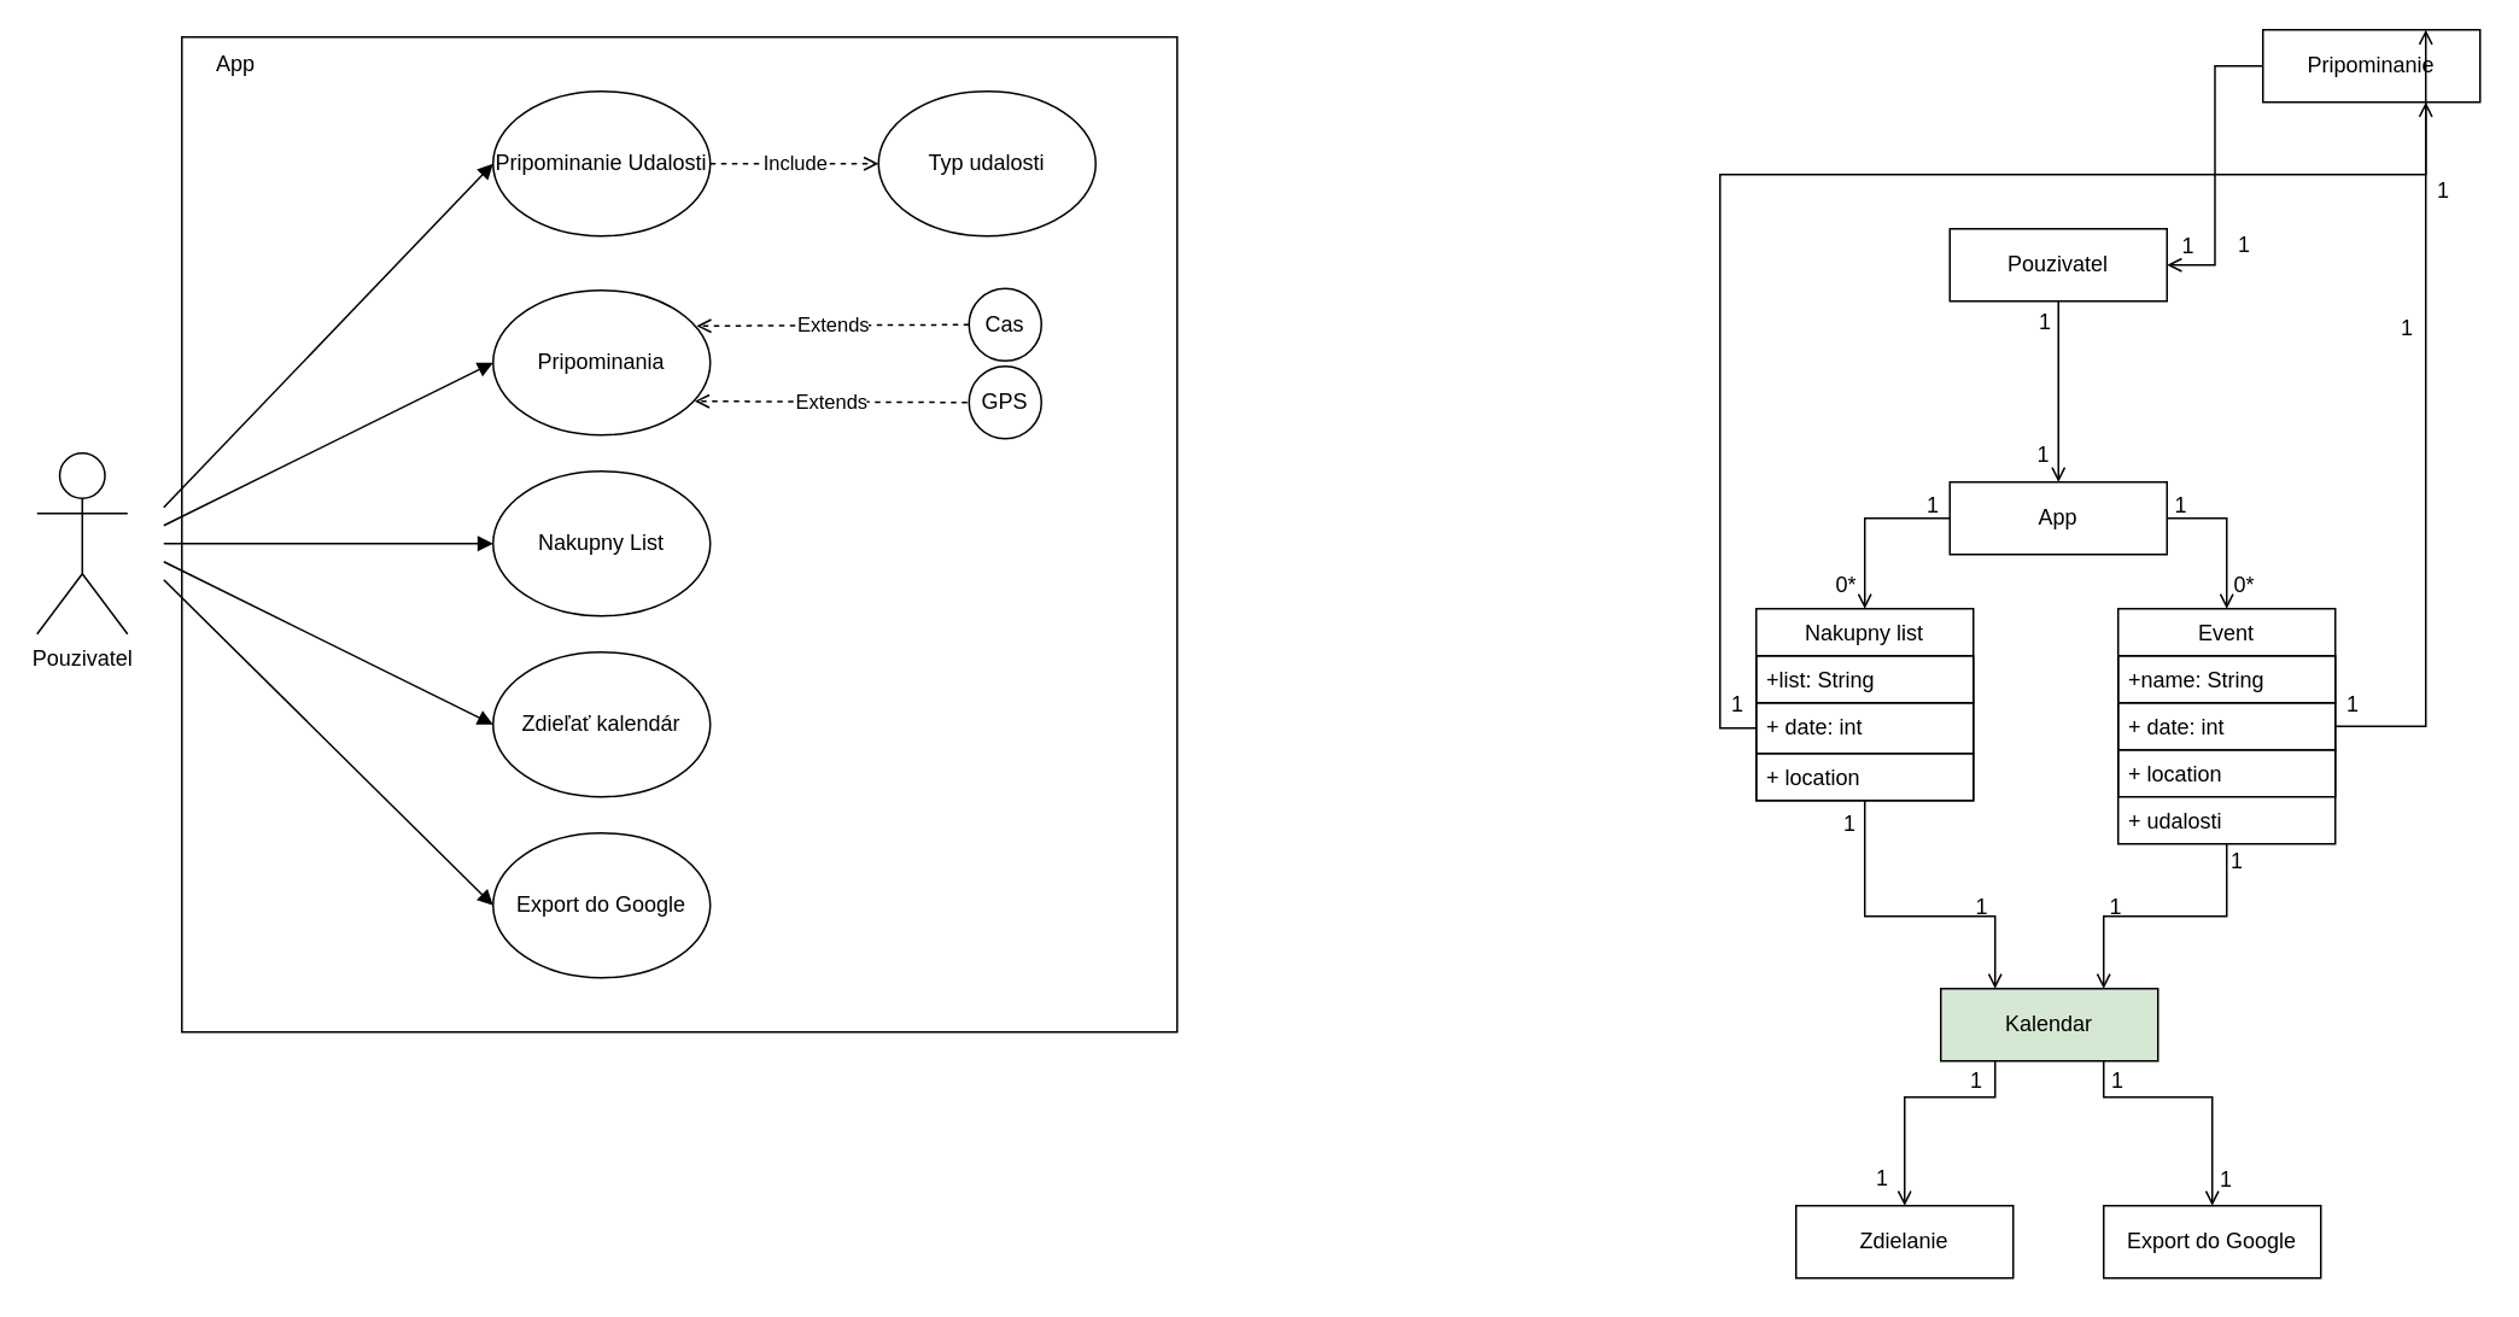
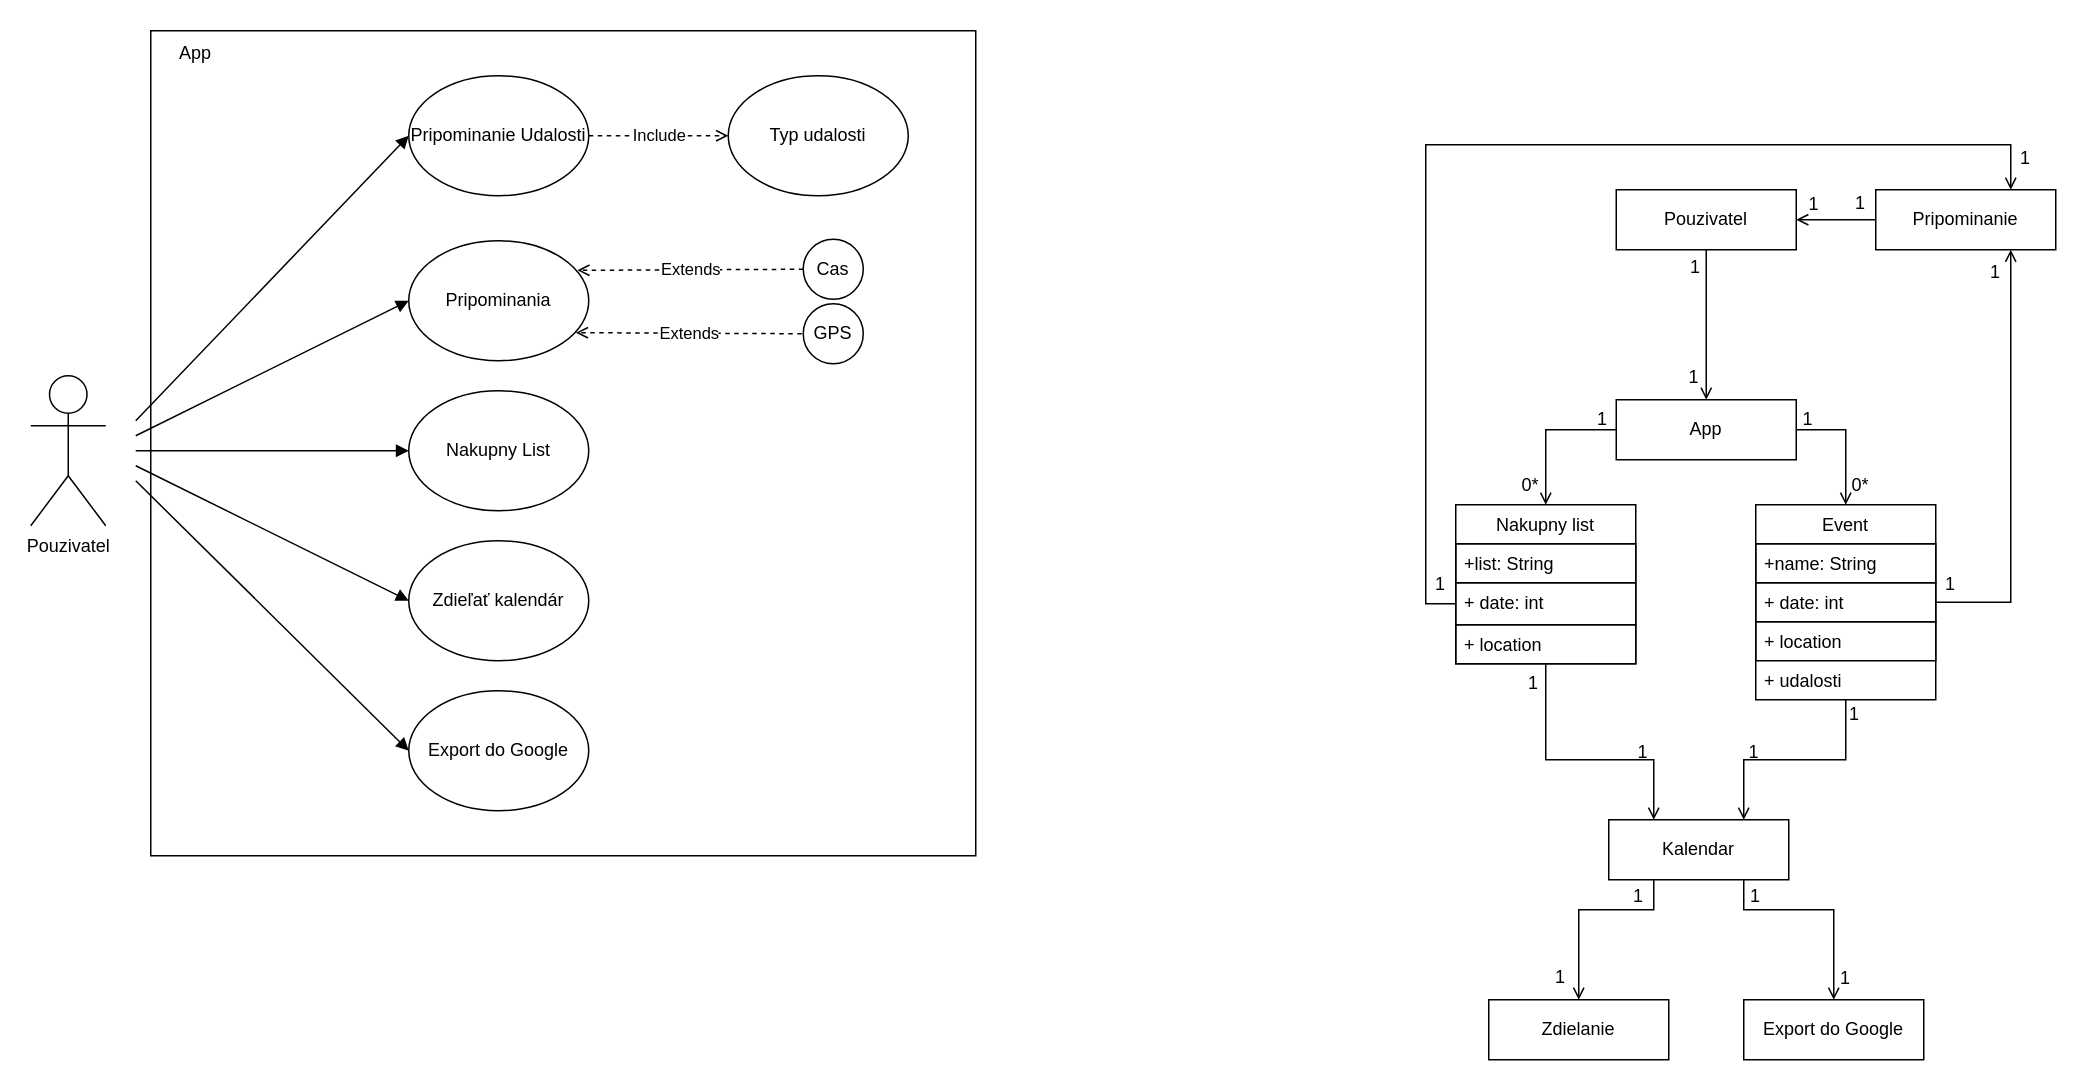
  <mxCell id="0" />
  <mxCell id="1" parent="0" />
  <mxCell id="2" value="" style="whiteSpace=wrap;html=1;aspect=fixed;fillColor=none;" parent="1" vertex="1"><mxGeometry x="100" y="20" width="550" height="550" as="geometry" /></mxCell>
  <mxCell id="3" value="Pouzivatel" style="shape=umlActor;verticalLabelPosition=bottom;verticalAlign=top;html=1;outlineConnect=0;" parent="1" vertex="1"><mxGeometry x="20" y="250" width="50" height="100" as="geometry" /></mxCell>
  <mxCell id="4" value="Pripominanie Udalosti" style="ellipse;whiteSpace=wrap;html=1;" parent="1" vertex="1"><mxGeometry x="272" y="50" width="120" height="80" as="geometry" /></mxCell>
  <mxCell id="5" value="Nakupny List" style="ellipse;whiteSpace=wrap;html=1;" parent="1" vertex="1"><mxGeometry x="272" y="260" width="120" height="80" as="geometry" /></mxCell>
  <mxCell id="6" value="Zdieľať kalendár" style="ellipse;whiteSpace=wrap;html=1;" parent="1" vertex="1"><mxGeometry x="272" y="360" width="120" height="80" as="geometry" /></mxCell>
  <mxCell id="7" value="Export do Google" style="ellipse;whiteSpace=wrap;html=1;" parent="1" vertex="1"><mxGeometry x="272" y="460" width="120" height="80" as="geometry" /></mxCell>
  <mxCell id="8" value="" style="endArrow=block;html=1;rounded=0;entryX=0;entryY=0.5;entryDx=0;entryDy=0;endFill=1;" parent="1" target="4" edge="1"><mxGeometry width="50" height="50" relative="1" as="geometry"><mxPoint x="90" y="280" as="sourcePoint" /><mxPoint x="550" y="270" as="targetPoint" /></mxGeometry></mxCell>
  <mxCell id="9" value="" style="endArrow=block;html=1;rounded=0;entryX=0;entryY=0.5;entryDx=0;entryDy=0;endFill=1;" parent="1" target="5" edge="1"><mxGeometry width="50" height="50" relative="1" as="geometry"><mxPoint x="90" y="300" as="sourcePoint" /><mxPoint x="550" y="290" as="targetPoint" /></mxGeometry></mxCell>
  <mxCell id="10" value="" style="endArrow=block;html=1;rounded=0;entryX=0;entryY=0.5;entryDx=0;entryDy=0;endFill=1;" parent="1" target="6" edge="1"><mxGeometry width="50" height="50" relative="1" as="geometry"><mxPoint x="90" y="310" as="sourcePoint" /><mxPoint x="550" y="260" as="targetPoint" /></mxGeometry></mxCell>
  <mxCell id="11" value="" style="endArrow=block;html=1;rounded=0;entryX=0;entryY=0.5;entryDx=0;entryDy=0;endFill=1;" parent="1" target="7" edge="1"><mxGeometry width="50" height="50" relative="1" as="geometry"><mxPoint x="90" y="320" as="sourcePoint" /><mxPoint x="550" y="260" as="targetPoint" /></mxGeometry></mxCell>
  <mxCell id="12" value="Typ udalosti" style="ellipse;whiteSpace=wrap;html=1;" parent="1" vertex="1"><mxGeometry x="485" y="50" width="120" height="80" as="geometry" /></mxCell>
  <mxCell id="13" value="Include" style="endArrow=open;html=1;rounded=0;exitX=1;exitY=0.5;exitDx=0;exitDy=0;entryX=0;entryY=0.5;entryDx=0;entryDy=0;dashed=1;endFill=0;" parent="1" source="4" target="12" edge="1"><mxGeometry width="50" height="50" relative="1" as="geometry"><mxPoint x="412" y="310" as="sourcePoint" /><mxPoint x="482" y="90" as="targetPoint" /></mxGeometry></mxCell>
  <mxCell id="14" value="Pripominania" style="ellipse;whiteSpace=wrap;html=1;" parent="1" vertex="1"><mxGeometry x="272" y="160" width="120" height="80" as="geometry" /></mxCell>
  <mxCell id="15" value="Cas" style="ellipse;whiteSpace=wrap;html=1;" parent="1" vertex="1"><mxGeometry x="535" y="159" width="40" height="40" as="geometry" /></mxCell>
  <mxCell id="16" value="GPS" style="ellipse;whiteSpace=wrap;html=1;" parent="1" vertex="1"><mxGeometry x="535" y="202" width="40" height="40" as="geometry" /></mxCell>
  <mxCell id="17" value="Extends" style="endArrow=open;html=1;rounded=0;dashed=1;exitX=0;exitY=0.5;exitDx=0;exitDy=0;entryX=1;entryY=0;entryDx=0;entryDy=0;endFill=0;" parent="1" source="15" edge="1"><mxGeometry width="50" height="50" relative="1" as="geometry"><mxPoint x="432" y="288" as="sourcePoint" /><mxPoint x="384.426" y="179.716" as="targetPoint" /></mxGeometry></mxCell>
  <mxCell id="18" value="Extends" style="endArrow=open;html=1;rounded=0;dashed=1;exitX=0;exitY=0.5;exitDx=0;exitDy=0;entryX=1;entryY=1;entryDx=0;entryDy=0;endFill=0;" parent="1" edge="1"><mxGeometry width="50" height="50" relative="1" as="geometry"><mxPoint x="534" y="222" as="sourcePoint" /><mxPoint x="383.426" y="221.284" as="targetPoint" /></mxGeometry></mxCell>
  <mxCell id="19" value="" style="endArrow=block;html=1;rounded=0;entryX=0;entryY=0.5;entryDx=0;entryDy=0;endFill=1;" parent="1" target="14" edge="1"><mxGeometry width="50" height="50" relative="1" as="geometry"><mxPoint x="90" y="290" as="sourcePoint" /><mxPoint x="550" y="270" as="targetPoint" /></mxGeometry></mxCell>
  <mxCell id="20" value="App" style="text;html=1;strokeColor=none;fillColor=none;align=center;verticalAlign=middle;whiteSpace=wrap;rounded=0;" parent="1" vertex="1"><mxGeometry x="100" y="20" width="60" height="30" as="geometry" /></mxCell>
  <mxCell id="21" value="Pouzivatel" style="rounded=0;whiteSpace=wrap;html=1;" parent="1" vertex="1"><mxGeometry x="1077" y="126" width="120" height="40" as="geometry" /></mxCell>
  <mxCell id="22" style="edgeStyle=orthogonalEdgeStyle;rounded=0;orthogonalLoop=1;jettySize=auto;html=1;exitX=1;exitY=0.5;exitDx=0;exitDy=0;entryX=0.5;entryY=0;entryDx=0;entryDy=0;endArrow=open;endFill=0;" parent="1" source="24" target="27" edge="1"><mxGeometry relative="1" as="geometry" /></mxCell>
  <mxCell id="23" style="edgeStyle=orthogonalEdgeStyle;rounded=0;orthogonalLoop=1;jettySize=auto;html=1;exitX=0;exitY=0.5;exitDx=0;exitDy=0;entryX=0.5;entryY=0;entryDx=0;entryDy=0;endArrow=open;endFill=0;" parent="1" source="24" target="33" edge="1"><mxGeometry relative="1" as="geometry" /></mxCell>
  <mxCell id="24" value="App" style="rounded=0;whiteSpace=wrap;html=1;" parent="1" vertex="1"><mxGeometry x="1077" y="266" width="120" height="40" as="geometry" /></mxCell>
  <mxCell id="25" value="" style="endArrow=open;html=1;rounded=0;exitX=0.5;exitY=1;exitDx=0;exitDy=0;entryX=0.5;entryY=0;entryDx=0;entryDy=0;endFill=0;" parent="1" source="21" target="24" edge="1"><mxGeometry width="50" height="50" relative="1" as="geometry"><mxPoint x="1627" y="296" as="sourcePoint" /><mxPoint x="1677" y="246" as="targetPoint" /></mxGeometry></mxCell>
  <mxCell id="26" style="edgeStyle=orthogonalEdgeStyle;rounded=0;orthogonalLoop=1;jettySize=auto;html=1;entryX=0.75;entryY=0;entryDx=0;entryDy=0;endArrow=open;endFill=0;" parent="1" source="27" target="40" edge="1"><mxGeometry relative="1" as="geometry" /></mxCell>
  <mxCell id="27" value="Event" style="swimlane;fontStyle=0;childLayout=stackLayout;horizontal=1;startSize=26;fillColor=none;horizontalStack=0;resizeParent=1;resizeParentMax=0;resizeLast=0;collapsible=1;marginBottom=0;strokeColor=default;" parent="1" vertex="1"><mxGeometry x="1170" y="336" width="120" height="130" as="geometry" /></mxCell>
  <mxCell id="28" value="+name: String" style="text;strokeColor=default;fillColor=none;align=left;verticalAlign=top;spacingLeft=4;spacingRight=4;overflow=hidden;rotatable=0;points=[[0,0.5],[1,0.5]];portConstraint=eastwest;" parent="27" vertex="1"><mxGeometry y="26" width="120" height="26" as="geometry" /></mxCell>
  <mxCell id="29" value="+ date: int" style="text;strokeColor=default;fillColor=none;align=left;verticalAlign=top;spacingLeft=4;spacingRight=4;overflow=hidden;rotatable=0;points=[[0,0.5],[1,0.5]];portConstraint=eastwest;" parent="27" vertex="1"><mxGeometry y="52" width="120" height="26" as="geometry" /></mxCell>
  <mxCell id="30" value="+ location" style="text;strokeColor=default;fillColor=none;align=left;verticalAlign=top;spacingLeft=4;spacingRight=4;overflow=hidden;rotatable=0;points=[[0,0.5],[1,0.5]];portConstraint=eastwest;" parent="27" vertex="1"><mxGeometry y="78" width="120" height="26" as="geometry" /></mxCell>
  <mxCell id="31" value="+ udalosti" style="text;strokeColor=none;fillColor=none;align=left;verticalAlign=top;spacingLeft=4;spacingRight=4;overflow=hidden;rotatable=0;points=[[0,0.5],[1,0.5]];portConstraint=eastwest;" parent="27" vertex="1"><mxGeometry y="104" width="120" height="26" as="geometry" /></mxCell>
  <mxCell id="32" style="edgeStyle=orthogonalEdgeStyle;rounded=0;orthogonalLoop=1;jettySize=auto;html=1;entryX=0.25;entryY=0;entryDx=0;entryDy=0;endArrow=open;endFill=0;" parent="1" source="33" target="40" edge="1"><mxGeometry relative="1" as="geometry"><Array as="points"><mxPoint x="1030" y="506" /><mxPoint x="1102" y="506" /></Array></mxGeometry></mxCell>
  <mxCell id="33" value="Nakupny list" style="swimlane;fontStyle=0;childLayout=stackLayout;horizontal=1;startSize=26;fillColor=none;horizontalStack=0;resizeParent=1;resizeParentMax=0;resizeLast=0;collapsible=1;marginBottom=0;" parent="1" vertex="1"><mxGeometry x="970" y="336" width="120" height="106" as="geometry" /></mxCell>
  <mxCell id="34" value="+list: String" style="text;strokeColor=default;fillColor=none;align=left;verticalAlign=top;spacingLeft=4;spacingRight=4;overflow=hidden;rotatable=0;points=[[0,0.5],[1,0.5]];portConstraint=eastwest;" parent="33" vertex="1"><mxGeometry y="26" width="120" height="26" as="geometry" /></mxCell>
  <mxCell id="35" value="+ date: int" style="text;strokeColor=default;fillColor=none;align=left;verticalAlign=top;spacingLeft=4;spacingRight=4;overflow=hidden;rotatable=0;points=[[0,0.5],[1,0.5]];portConstraint=eastwest;" parent="33" vertex="1"><mxGeometry y="52" width="120" height="28" as="geometry" /></mxCell>
  <mxCell id="36" value="+ location" style="text;strokeColor=default;fillColor=none;align=left;verticalAlign=top;spacingLeft=4;spacingRight=4;overflow=hidden;rotatable=0;points=[[0,0.5],[1,0.5]];portConstraint=eastwest;" parent="33" vertex="1"><mxGeometry y="80" width="120" height="26" as="geometry" /></mxCell>
  <mxCell id="37" value="Zdielanie" style="rounded=0;whiteSpace=wrap;html=1;" parent="1" vertex="1"><mxGeometry x="992" y="666" width="120" height="40" as="geometry" /></mxCell>
  <mxCell id="38" style="edgeStyle=orthogonalEdgeStyle;rounded=0;orthogonalLoop=1;jettySize=auto;html=1;exitX=0.25;exitY=1;exitDx=0;exitDy=0;entryX=0.5;entryY=0;entryDx=0;entryDy=0;endArrow=open;endFill=0;" parent="1" source="40" target="37" edge="1"><mxGeometry relative="1" as="geometry"><Array as="points"><mxPoint x="1102" y="606" /><mxPoint x="1052" y="606" /></Array></mxGeometry></mxCell>
  <mxCell id="39" style="edgeStyle=orthogonalEdgeStyle;rounded=0;orthogonalLoop=1;jettySize=auto;html=1;exitX=0.75;exitY=1;exitDx=0;exitDy=0;entryX=0.5;entryY=0;entryDx=0;entryDy=0;endArrow=open;endFill=0;" parent="1" source="40" target="41" edge="1"><mxGeometry relative="1" as="geometry"><Array as="points"><mxPoint x="1162" y="606" /><mxPoint x="1222" y="606" /></Array></mxGeometry></mxCell>
- <mxCell id="40" value="Kalendar" style="rounded=0;whiteSpace=wrap;html=1;fillColor=#d5e8d4;" parent="1" vertex="1"><mxGeometry x="1072" y="546" width="120" height="40" as="geometry" /></mxCell>
+ <mxCell id="40" value="Kalendar" style="rounded=0;whiteSpace=wrap;html=1;" parent="1" vertex="1"><mxGeometry x="1072" y="546" width="120" height="40" as="geometry" /></mxCell>
  <mxCell id="41" value="Export do Google" style="rounded=0;whiteSpace=wrap;html=1;" parent="1" vertex="1"><mxGeometry x="1162" y="666" width="120" height="40" as="geometry" /></mxCell>
  <mxCell id="42" style="edgeStyle=orthogonalEdgeStyle;rounded=0;orthogonalLoop=1;jettySize=auto;html=1;entryX=1;entryY=0.5;entryDx=0;entryDy=0;endArrow=open;endFill=0;" parent="1" source="43" target="21" edge="1"><mxGeometry relative="1" as="geometry" /></mxCell>
- <mxCell id="43" value="Pripominanie" style="rounded=0;whiteSpace=wrap;html=1;" parent="1" vertex="1"><mxGeometry x="1250" y="16" width="120" height="40" as="geometry" /></mxCell>
+ <mxCell id="43" value="Pripominanie" style="rounded=0;whiteSpace=wrap;html=1;" parent="1" vertex="1"><mxGeometry x="1250" y="126" width="120" height="40" as="geometry" /></mxCell>
  <mxCell id="44" style="edgeStyle=orthogonalEdgeStyle;rounded=0;orthogonalLoop=1;jettySize=auto;html=1;exitX=0;exitY=0.5;exitDx=0;exitDy=0;entryX=0.75;entryY=0;entryDx=0;entryDy=0;endArrow=open;endFill=0;" parent="1" source="35" target="43" edge="1"><mxGeometry relative="1" as="geometry"><Array as="points"><mxPoint x="950" y="402" /><mxPoint x="950" y="96" /><mxPoint x="1340" y="96" /></Array></mxGeometry></mxCell>
  <mxCell id="45" style="edgeStyle=orthogonalEdgeStyle;rounded=0;orthogonalLoop=1;jettySize=auto;html=1;exitX=1;exitY=0.5;exitDx=0;exitDy=0;entryX=0.75;entryY=1;entryDx=0;entryDy=0;endArrow=open;endFill=0;" parent="1" source="29" target="43" edge="1"><mxGeometry relative="1" as="geometry" /></mxCell>
  <mxCell id="46" value="1" style="text;html=1;strokeColor=none;fillColor=none;align=center;verticalAlign=middle;whiteSpace=wrap;rounded=0;" parent="1" vertex="1"><mxGeometry x="1120" y="163" width="20" height="30" as="geometry" /></mxCell>
  <mxCell id="47" value="1" style="text;html=1;strokeColor=none;fillColor=none;align=center;verticalAlign=middle;whiteSpace=wrap;rounded=0;" parent="1" vertex="1"><mxGeometry x="1119" y="236" width="20" height="30" as="geometry" /></mxCell>
  <mxCell id="48" value="0*" style="text;html=1;strokeColor=none;fillColor=none;align=center;verticalAlign=middle;whiteSpace=wrap;rounded=0;" parent="1" vertex="1"><mxGeometry x="1230" y="309" width="20" height="27" as="geometry" /></mxCell>
  <mxCell id="49" value="1" style="text;html=1;strokeColor=none;fillColor=none;align=center;verticalAlign=middle;whiteSpace=wrap;rounded=0;" parent="1" vertex="1"><mxGeometry x="1058" y="264" width="20" height="30" as="geometry" /></mxCell>
  <mxCell id="50" value="0*" style="text;html=1;strokeColor=none;fillColor=none;align=center;verticalAlign=middle;whiteSpace=wrap;rounded=0;" parent="1" vertex="1"><mxGeometry x="1010" y="309" width="20" height="27" as="geometry" /></mxCell>
  <mxCell id="51" value="1" style="text;html=1;strokeColor=none;fillColor=none;align=center;verticalAlign=middle;whiteSpace=wrap;rounded=0;" parent="1" vertex="1"><mxGeometry x="1195" y="264" width="20" height="30" as="geometry" /></mxCell>
  <mxCell id="52" value="1" style="text;html=1;strokeColor=none;fillColor=none;align=center;verticalAlign=middle;whiteSpace=wrap;rounded=0;" parent="1" vertex="1"><mxGeometry x="1160" y="582" width="20" height="30" as="geometry" /></mxCell>
  <mxCell id="53" value="1" style="text;html=1;strokeColor=none;fillColor=none;align=center;verticalAlign=middle;whiteSpace=wrap;rounded=0;" parent="1" vertex="1"><mxGeometry x="1220" y="638" width="20" height="28" as="geometry" /></mxCell>
  <mxCell id="54" value="1" style="text;html=1;strokeColor=none;fillColor=none;align=center;verticalAlign=middle;whiteSpace=wrap;rounded=0;" parent="1" vertex="1"><mxGeometry x="1030" y="636" width="20" height="30" as="geometry" /></mxCell>
  <mxCell id="55" value="1" style="text;html=1;strokeColor=none;fillColor=none;align=center;verticalAlign=middle;whiteSpace=wrap;rounded=0;" parent="1" vertex="1"><mxGeometry x="1082" y="582" width="20" height="30" as="geometry" /></mxCell>
  <mxCell id="56" value="1" style="text;html=1;strokeColor=none;fillColor=none;align=center;verticalAlign=middle;whiteSpace=wrap;rounded=0;" parent="1" vertex="1"><mxGeometry x="1012" y="440" width="20" height="30" as="geometry" /></mxCell>
  <mxCell id="57" value="1" style="text;html=1;strokeColor=none;fillColor=none;align=center;verticalAlign=middle;whiteSpace=wrap;rounded=0;" parent="1" vertex="1"><mxGeometry x="1085" y="486" width="20" height="30" as="geometry" /></mxCell>
  <mxCell id="58" value="1" style="text;html=1;strokeColor=none;fillColor=none;align=center;verticalAlign=middle;whiteSpace=wrap;rounded=0;" parent="1" vertex="1"><mxGeometry x="1159" y="495" width="20" height="12" as="geometry" /></mxCell>
  <mxCell id="59" value="1" style="text;html=1;strokeColor=none;fillColor=none;align=center;verticalAlign=middle;whiteSpace=wrap;rounded=0;" parent="1" vertex="1"><mxGeometry x="1226" y="461" width="20" height="30" as="geometry" /></mxCell>
  <mxCell id="60" value="1" style="text;html=1;strokeColor=none;fillColor=none;align=center;verticalAlign=middle;whiteSpace=wrap;rounded=0;" parent="1" vertex="1"><mxGeometry x="1290" y="374" width="20" height="30" as="geometry" /></mxCell>
  <mxCell id="61" value="1" style="text;html=1;strokeColor=none;fillColor=none;align=center;verticalAlign=middle;whiteSpace=wrap;rounded=0;" parent="1" vertex="1"><mxGeometry x="950" y="374" width="20" height="30" as="geometry" /></mxCell>
  <mxCell id="62" value="1" style="text;html=1;strokeColor=none;fillColor=none;align=center;verticalAlign=middle;whiteSpace=wrap;rounded=0;" parent="1" vertex="1"><mxGeometry x="1320" y="166" width="20" height="30" as="geometry" /></mxCell>
  <mxCell id="63" value="1" style="text;html=1;strokeColor=none;fillColor=none;align=center;verticalAlign=middle;whiteSpace=wrap;rounded=0;" parent="1" vertex="1"><mxGeometry x="1340" y="90" width="20" height="30" as="geometry" /></mxCell>
  <mxCell id="64" value="1" style="text;html=1;strokeColor=none;fillColor=none;align=center;verticalAlign=middle;whiteSpace=wrap;rounded=0;" parent="1" vertex="1"><mxGeometry x="1230" y="120" width="20" height="30" as="geometry" /></mxCell>
  <mxCell id="65" value="1" style="text;html=1;strokeColor=none;fillColor=none;align=center;verticalAlign=middle;whiteSpace=wrap;rounded=0;" parent="1" vertex="1"><mxGeometry x="1199" y="121" width="20" height="30" as="geometry" /></mxCell>
